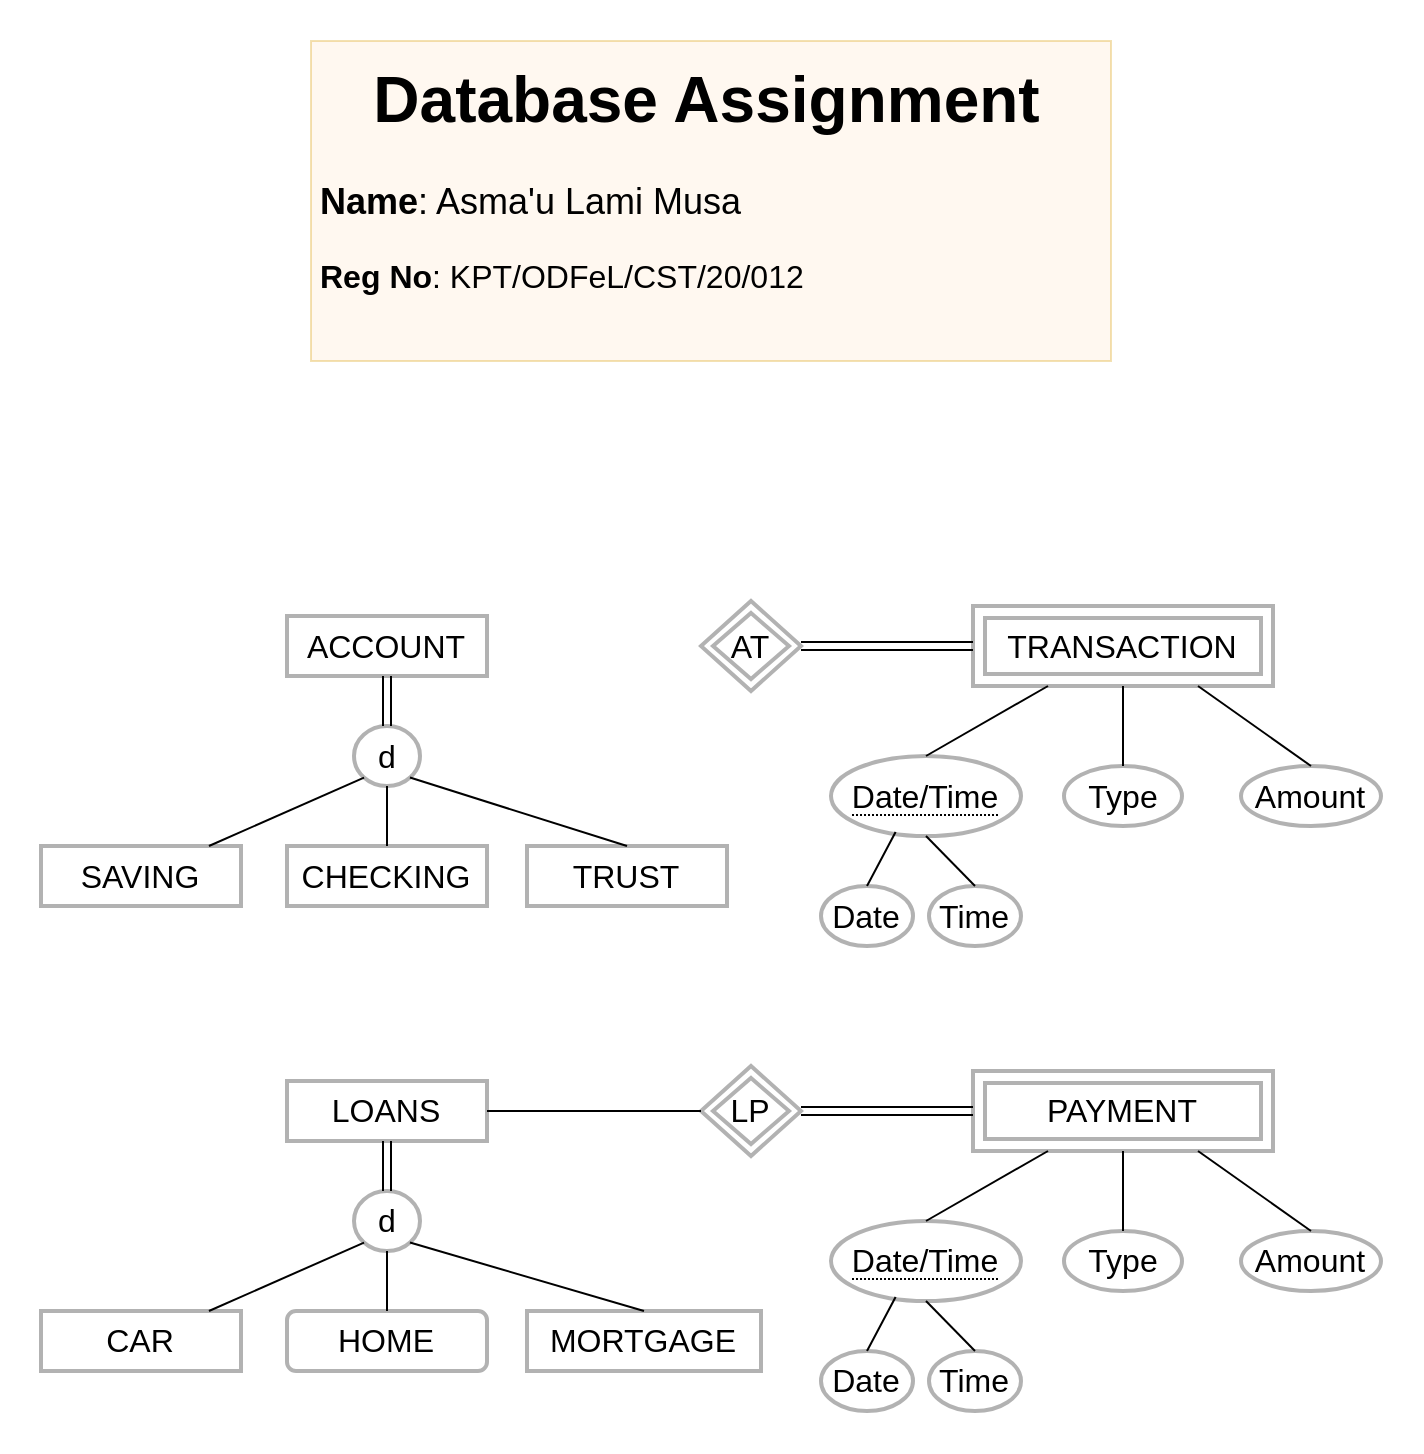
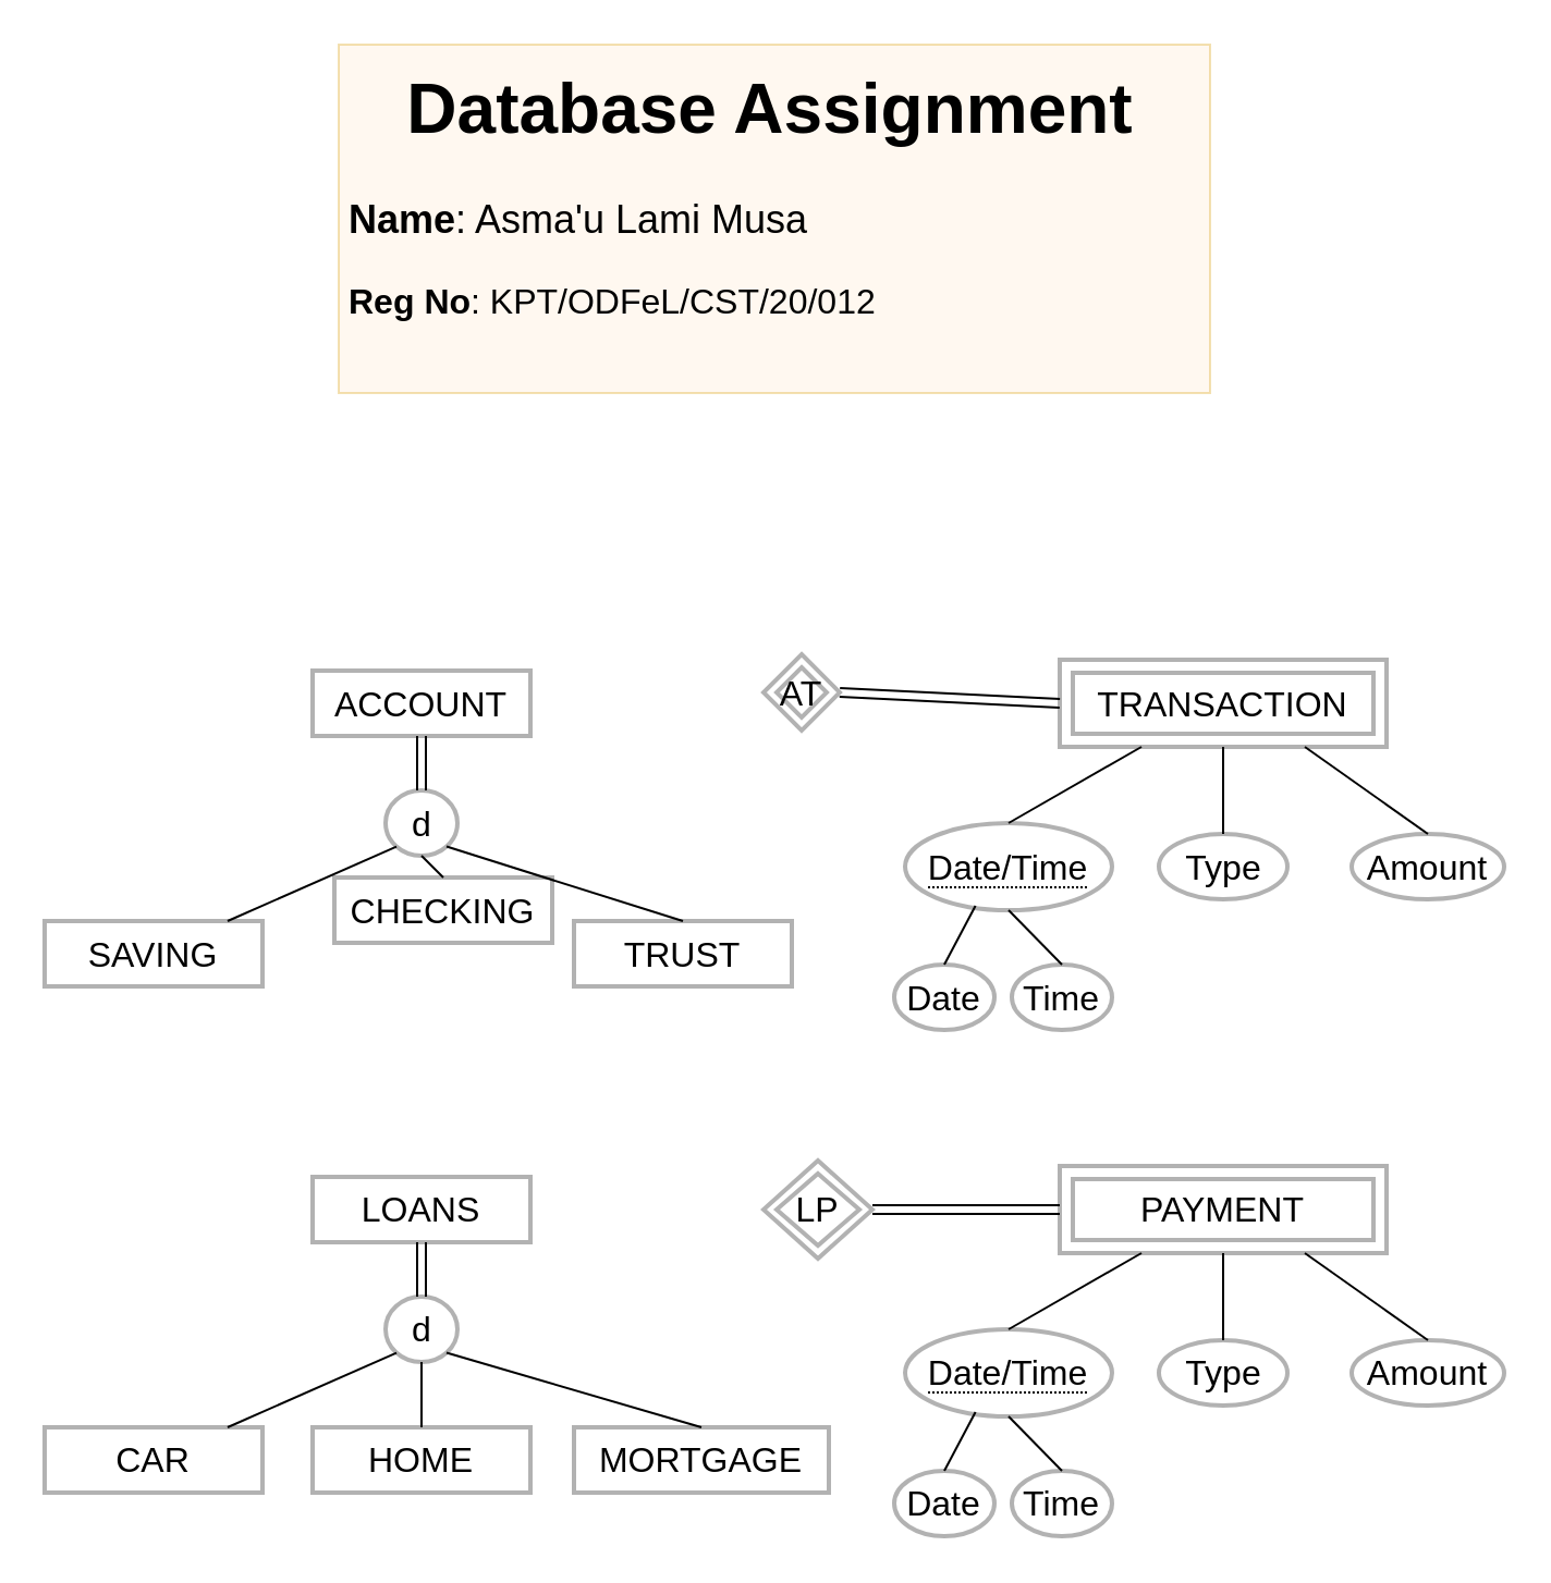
  <mxCell id="0" />
  <mxCell id="1" parent="0" />
  <mxCell id="2" value="" style="shape=link;html=1;rounded=0;fontSize=16;entryX=0;entryY=0.5;entryDx=0;entryDy=0;exitX=1;exitY=0.5;exitDx=0;exitDy=0;" parent="1" source="22" target="3" edge="1"><mxGeometry relative="1" as="geometry"><mxPoint x="415" y="322.5" as="sourcePoint" /><mxPoint x="486" y="322.5" as="targetPoint" /></mxGeometry></mxCell>
  <mxCell id="3" value="TRANSACTION" style="shape=ext;margin=3;double=1;whiteSpace=wrap;html=1;align=center;strokeWidth=2;fontSize=16;opacity=30;" parent="1" vertex="1"><mxGeometry x="486" y="302.5" width="150" height="40" as="geometry" /></mxCell>
  <mxCell id="4" value="" style="endArrow=none;html=1;rounded=0;fontSize=16;exitX=0.5;exitY=1;exitDx=0;exitDy=0;entryX=0.5;entryY=0;entryDx=0;entryDy=0;" parent="1" source="3" target="5" edge="1"><mxGeometry relative="1" as="geometry"><mxPoint x="600" y="352.5" as="sourcePoint" /><mxPoint x="580" y="362.5" as="targetPoint" /></mxGeometry></mxCell>
  <mxCell id="5" value="Type" style="ellipse;whiteSpace=wrap;html=1;align=center;strokeWidth=2;fontSize=16;opacity=30;" parent="1" vertex="1"><mxGeometry x="531.5" y="382.5" width="59" height="30" as="geometry" /></mxCell>
  <mxCell id="6" value="Amount" style="ellipse;whiteSpace=wrap;html=1;align=center;strokeWidth=2;fontSize=16;opacity=30;" parent="1" vertex="1"><mxGeometry x="620" y="382.5" width="70" height="30" as="geometry" /></mxCell>
  <mxCell id="7" value="&lt;span style=&quot;border-bottom: 1px dotted&quot;&gt;Date/Time&lt;/span&gt;" style="ellipse;whiteSpace=wrap;html=1;align=center;strokeWidth=2;fontSize=16;opacity=30;" parent="1" vertex="1"><mxGeometry x="415" y="377.5" width="95" height="40" as="geometry" /></mxCell>
  <mxCell id="8" value="Time" style="ellipse;whiteSpace=wrap;html=1;align=center;strokeWidth=2;fontSize=16;opacity=30;" parent="1" vertex="1"><mxGeometry x="464" y="442.5" width="46" height="30" as="geometry" /></mxCell>
  <mxCell id="9" value="" style="endArrow=none;html=1;rounded=0;fontSize=16;exitX=0.75;exitY=1;exitDx=0;exitDy=0;entryX=0.5;entryY=0;entryDx=0;entryDy=0;" parent="1" source="3" target="6" edge="1"><mxGeometry relative="1" as="geometry"><mxPoint x="570.71" y="352.5" as="sourcePoint" /><mxPoint x="570.71" y="392.5" as="targetPoint" /></mxGeometry></mxCell>
  <mxCell id="10" value="" style="endArrow=none;html=1;rounded=0;fontSize=16;exitX=0.25;exitY=1;exitDx=0;exitDy=0;entryX=0.5;entryY=0;entryDx=0;entryDy=0;" parent="1" source="3" target="7" edge="1"><mxGeometry relative="1" as="geometry"><mxPoint x="570.71" y="352.5" as="sourcePoint" /><mxPoint x="570.71" y="392.5" as="targetPoint" /></mxGeometry></mxCell>
  <mxCell id="11" value="" style="endArrow=none;html=1;rounded=0;fontSize=16;exitX=0.5;exitY=1;exitDx=0;exitDy=0;entryX=0.5;entryY=0;entryDx=0;entryDy=0;" parent="1" source="7" target="8" edge="1"><mxGeometry relative="1" as="geometry"><mxPoint x="571" y="352.5" as="sourcePoint" /><mxPoint x="571" y="392.5" as="targetPoint" /></mxGeometry></mxCell>
  <mxCell id="12" value="" style="endArrow=none;html=1;rounded=0;fontSize=16;exitX=0.34;exitY=0.95;exitDx=0;exitDy=0;entryX=0.5;entryY=0;entryDx=0;entryDy=0;exitPerimeter=0;" parent="1" source="7" target="23" edge="1"><mxGeometry relative="1" as="geometry"><mxPoint x="450.25" y="442.5" as="sourcePoint" /><mxPoint x="432.5" y="442.5" as="targetPoint" /></mxGeometry></mxCell>
  <mxCell id="13" value="ACCOUNT" style="whiteSpace=wrap;html=1;align=center;strokeWidth=2;fontSize=16;opacity=30;" parent="1" vertex="1"><mxGeometry x="143" y="307.5" width="100" height="30" as="geometry" /></mxCell>
  <mxCell id="14" value="" style="shape=link;html=1;rounded=0;fontSize=16;exitX=0.5;exitY=1;exitDx=0;exitDy=0;" parent="1" source="13" edge="1"><mxGeometry relative="1" as="geometry"><mxPoint x="157.5" y="352.5" as="sourcePoint" /><mxPoint x="193" y="362.5" as="targetPoint" /></mxGeometry></mxCell>
  <mxCell id="15" value="d" style="ellipse;whiteSpace=wrap;html=1;align=center;strokeWidth=2;fontSize=16;opacity=30;" parent="1" vertex="1"><mxGeometry x="176.5" y="362.5" width="33" height="30" as="geometry" /></mxCell>
  <mxCell id="16" value="SAVING" style="whiteSpace=wrap;html=1;align=center;strokeWidth=2;fontSize=16;opacity=30;" parent="1" vertex="1"><mxGeometry x="20" y="422.5" width="100" height="30" as="geometry" /></mxCell>
- <mxCell id="17" value="CHECKING" style="whiteSpace=wrap;html=1;align=center;strokeWidth=2;fontSize=16;opacity=30;" parent="1" vertex="1"><mxGeometry x="143" y="422.5" width="100" height="30" as="geometry" /></mxCell>
+ <mxCell id="17" value="CHECKING" style="whiteSpace=wrap;html=1;align=center;strokeWidth=2;fontSize=16;opacity=30;" parent="1" vertex="1"><mxGeometry x="153" y="402.5" width="100" height="30" as="geometry" /></mxCell>
  <mxCell id="18" value="TRUST" style="whiteSpace=wrap;html=1;align=center;strokeWidth=2;fontSize=16;opacity=30;" parent="1" vertex="1"><mxGeometry x="263" y="422.5" width="100" height="30" as="geometry" /></mxCell>
  <mxCell id="19" value="" style="endArrow=none;html=1;rounded=0;fontSize=16;exitX=0;exitY=1;exitDx=0;exitDy=0;" parent="1" source="15" target="16" edge="1"><mxGeometry relative="1" as="geometry"><mxPoint x="63" y="332.5" as="sourcePoint" /><mxPoint x="63" y="372.5" as="targetPoint" /></mxGeometry></mxCell>
  <mxCell id="20" value="" style="endArrow=none;html=1;rounded=0;fontSize=16;exitX=0.5;exitY=1;exitDx=0;exitDy=0;entryX=0.5;entryY=0;entryDx=0;entryDy=0;" parent="1" source="15" target="17" edge="1"><mxGeometry relative="1" as="geometry"><mxPoint x="191.576" y="398.323" as="sourcePoint" /><mxPoint x="108.282" y="442.5" as="targetPoint" /></mxGeometry></mxCell>
  <mxCell id="21" value="" style="endArrow=none;html=1;rounded=0;fontSize=16;entryX=0.5;entryY=0;entryDx=0;entryDy=0;exitX=1;exitY=1;exitDx=0;exitDy=0;" parent="1" source="15" target="18" edge="1"><mxGeometry relative="1" as="geometry"><mxPoint x="233" y="402.5" as="sourcePoint" /><mxPoint x="203" y="442.5" as="targetPoint" /></mxGeometry></mxCell>
- <mxCell id="22" value="AT" style="shape=rhombus;double=1;perimeter=rhombusPerimeter;whiteSpace=wrap;html=1;align=center;strokeWidth=2;fontSize=16;opacity=30;" parent="1" vertex="1"><mxGeometry x="350" y="300" width="50" height="45" as="geometry" /></mxCell>
+ <mxCell id="22" value="AT" style="shape=rhombus;double=1;perimeter=rhombusPerimeter;whiteSpace=wrap;html=1;align=center;strokeWidth=2;fontSize=16;opacity=30;" parent="1" vertex="1"><mxGeometry x="350" y="300" width="35" height="35" as="geometry" /></mxCell>
  <mxCell id="23" value="Date" style="ellipse;whiteSpace=wrap;html=1;align=center;strokeWidth=2;fontSize=16;opacity=30;" parent="1" vertex="1"><mxGeometry x="410" y="442.5" width="46" height="30" as="geometry" /></mxCell>
  <mxCell id="24" value="" style="shape=link;html=1;rounded=0;fontSize=16;entryX=0;entryY=0.5;entryDx=0;entryDy=0;exitX=1;exitY=0.5;exitDx=0;exitDy=0;" parent="1" source="44" target="25" edge="1"><mxGeometry relative="1" as="geometry"><mxPoint x="415" y="555" as="sourcePoint" /><mxPoint x="486" y="555" as="targetPoint" /></mxGeometry></mxCell>
  <mxCell id="25" value="PAYMENT" style="shape=ext;margin=3;double=1;whiteSpace=wrap;html=1;align=center;strokeWidth=2;fontSize=16;opacity=30;" parent="1" vertex="1"><mxGeometry x="486" y="535" width="150" height="40" as="geometry" /></mxCell>
  <mxCell id="26" value="" style="endArrow=none;html=1;rounded=0;fontSize=16;exitX=0.5;exitY=1;exitDx=0;exitDy=0;entryX=0.5;entryY=0;entryDx=0;entryDy=0;" parent="1" source="25" target="27" edge="1"><mxGeometry relative="1" as="geometry"><mxPoint x="600" y="585" as="sourcePoint" /><mxPoint x="580" y="595" as="targetPoint" /></mxGeometry></mxCell>
  <mxCell id="27" value="Type" style="ellipse;whiteSpace=wrap;html=1;align=center;strokeWidth=2;fontSize=16;opacity=30;" parent="1" vertex="1"><mxGeometry x="531.5" y="615" width="59" height="30" as="geometry" /></mxCell>
  <mxCell id="28" value="Amount" style="ellipse;whiteSpace=wrap;html=1;align=center;strokeWidth=2;fontSize=16;opacity=30;" parent="1" vertex="1"><mxGeometry x="620" y="615" width="70" height="30" as="geometry" /></mxCell>
  <mxCell id="29" value="&lt;span style=&quot;border-bottom: 1px dotted&quot;&gt;Date/Time&lt;/span&gt;" style="ellipse;whiteSpace=wrap;html=1;align=center;strokeWidth=2;fontSize=16;opacity=30;" parent="1" vertex="1"><mxGeometry x="415" y="610" width="95" height="40" as="geometry" /></mxCell>
  <mxCell id="30" value="Time" style="ellipse;whiteSpace=wrap;html=1;align=center;strokeWidth=2;fontSize=16;opacity=30;" parent="1" vertex="1"><mxGeometry x="464" y="675" width="46" height="30" as="geometry" /></mxCell>
  <mxCell id="31" value="" style="endArrow=none;html=1;rounded=0;fontSize=16;exitX=0.75;exitY=1;exitDx=0;exitDy=0;entryX=0.5;entryY=0;entryDx=0;entryDy=0;" parent="1" source="25" target="28" edge="1"><mxGeometry relative="1" as="geometry"><mxPoint x="570.71" y="585" as="sourcePoint" /><mxPoint x="570.71" y="625" as="targetPoint" /></mxGeometry></mxCell>
  <mxCell id="32" value="" style="endArrow=none;html=1;rounded=0;fontSize=16;exitX=0.25;exitY=1;exitDx=0;exitDy=0;entryX=0.5;entryY=0;entryDx=0;entryDy=0;" parent="1" source="25" target="29" edge="1"><mxGeometry relative="1" as="geometry"><mxPoint x="570.71" y="585" as="sourcePoint" /><mxPoint x="570.71" y="625" as="targetPoint" /></mxGeometry></mxCell>
  <mxCell id="33" value="" style="endArrow=none;html=1;rounded=0;fontSize=16;exitX=0.5;exitY=1;exitDx=0;exitDy=0;entryX=0.5;entryY=0;entryDx=0;entryDy=0;" parent="1" source="29" target="30" edge="1"><mxGeometry relative="1" as="geometry"><mxPoint x="571" y="585" as="sourcePoint" /><mxPoint x="571" y="625" as="targetPoint" /></mxGeometry></mxCell>
  <mxCell id="34" value="" style="endArrow=none;html=1;rounded=0;fontSize=16;exitX=0.34;exitY=0.95;exitDx=0;exitDy=0;entryX=0.5;entryY=0;entryDx=0;entryDy=0;exitPerimeter=0;" parent="1" source="29" target="46" edge="1"><mxGeometry relative="1" as="geometry"><mxPoint x="450.25" y="675" as="sourcePoint" /><mxPoint x="432.5" y="675" as="targetPoint" /></mxGeometry></mxCell>
  <mxCell id="35" value="LOANS" style="whiteSpace=wrap;html=1;align=center;strokeWidth=2;fontSize=16;opacity=30;" parent="1" vertex="1"><mxGeometry x="143" y="540" width="100" height="30" as="geometry" /></mxCell>
  <mxCell id="36" value="" style="shape=link;html=1;rounded=0;fontSize=16;exitX=0.5;exitY=1;exitDx=0;exitDy=0;" parent="1" source="35" edge="1"><mxGeometry relative="1" as="geometry"><mxPoint x="157.5" y="585" as="sourcePoint" /><mxPoint x="193" y="595" as="targetPoint" /></mxGeometry></mxCell>
  <mxCell id="37" value="d" style="ellipse;whiteSpace=wrap;html=1;align=center;strokeWidth=2;fontSize=16;opacity=30;" parent="1" vertex="1"><mxGeometry x="176.5" y="595" width="33" height="30" as="geometry" /></mxCell>
  <mxCell id="38" value="CAR" style="whiteSpace=wrap;html=1;align=center;strokeWidth=2;fontSize=16;opacity=30;" parent="1" vertex="1"><mxGeometry x="20" y="655" width="100" height="30" as="geometry" /></mxCell>
- <mxCell id="39" value="HOME" style="whiteSpace=wrap;html=1;align=center;strokeWidth=2;fontSize=16;opacity=30;rounded=1;" parent="1" vertex="1"><mxGeometry x="143" y="655" width="100" height="30" as="geometry" /></mxCell>
+ <mxCell id="39" value="HOME" style="whiteSpace=wrap;html=1;align=center;strokeWidth=2;fontSize=16;opacity=30;" parent="1" vertex="1"><mxGeometry x="143" y="655" width="100" height="30" as="geometry" /></mxCell>
  <mxCell id="40" value="MORTGAGE" style="whiteSpace=wrap;html=1;align=center;strokeWidth=2;fontSize=16;opacity=30;" parent="1" vertex="1"><mxGeometry x="263" y="655" width="117" height="30" as="geometry" /></mxCell>
  <mxCell id="41" value="" style="endArrow=none;html=1;rounded=0;fontSize=16;exitX=0;exitY=1;exitDx=0;exitDy=0;" parent="1" source="37" target="38" edge="1"><mxGeometry relative="1" as="geometry"><mxPoint x="63" y="565" as="sourcePoint" /><mxPoint x="63" y="605" as="targetPoint" /></mxGeometry></mxCell>
  <mxCell id="42" value="" style="endArrow=none;html=1;rounded=0;fontSize=16;exitX=0.5;exitY=1;exitDx=0;exitDy=0;entryX=0.5;entryY=0;entryDx=0;entryDy=0;" parent="1" source="37" target="39" edge="1"><mxGeometry relative="1" as="geometry"><mxPoint x="191.576" y="630.823" as="sourcePoint" /><mxPoint x="108.282" y="675" as="targetPoint" /></mxGeometry></mxCell>
  <mxCell id="43" value="" style="endArrow=none;html=1;rounded=0;fontSize=16;entryX=0.5;entryY=0;entryDx=0;entryDy=0;exitX=1;exitY=1;exitDx=0;exitDy=0;" parent="1" source="37" target="40" edge="1"><mxGeometry relative="1" as="geometry"><mxPoint x="233" y="635" as="sourcePoint" /><mxPoint x="203" y="675" as="targetPoint" /></mxGeometry></mxCell>
  <mxCell id="44" value="LP" style="shape=rhombus;double=1;perimeter=rhombusPerimeter;whiteSpace=wrap;html=1;align=center;strokeWidth=2;fontSize=16;opacity=30;" parent="1" vertex="1"><mxGeometry x="350" y="532.5" width="50" height="45" as="geometry" /></mxCell>
- <mxCell id="45" value="" style="endArrow=none;html=1;rounded=0;fontSize=16;exitX=0;exitY=0.5;exitDx=0;exitDy=0;entryX=1;entryY=0.5;entryDx=0;entryDy=0;" parent="1" source="44" target="35" edge="1"><mxGeometry relative="1" as="geometry"><mxPoint x="381" y="555" as="sourcePoint" /><mxPoint x="320" y="590" as="targetPoint" /></mxGeometry></mxCell>
  <mxCell id="46" value="Date" style="ellipse;whiteSpace=wrap;html=1;align=center;strokeWidth=2;fontSize=16;opacity=30;" parent="1" vertex="1"><mxGeometry x="410" y="675" width="46" height="30" as="geometry" /></mxCell>
  <mxCell id="47" value="&lt;h1&gt;&amp;nbsp; &amp;nbsp;Database Assignment&lt;/h1&gt;&lt;p&gt;&lt;font style=&quot;font-size: 18px&quot;&gt;&lt;b&gt;Name&lt;/b&gt;: Asma'u Lami Musa&lt;/font&gt;&lt;/p&gt;&lt;p&gt;&lt;font size=&quot;3&quot;&gt;&lt;b&gt;Reg&lt;/b&gt; &lt;b&gt;No&lt;/b&gt;: KPT/ODFeL/CST/20/012&lt;/font&gt;&lt;/p&gt;" style="text;html=1;strokeColor=#d79b00;fillColor=#ffe6cc;spacing=5;spacingTop=-20;whiteSpace=wrap;overflow=hidden;rounded=0;fontSize=16;opacity=30;" parent="1" vertex="1"><mxGeometry x="155" y="20" width="400" height="160" as="geometry" /></mxCell>
